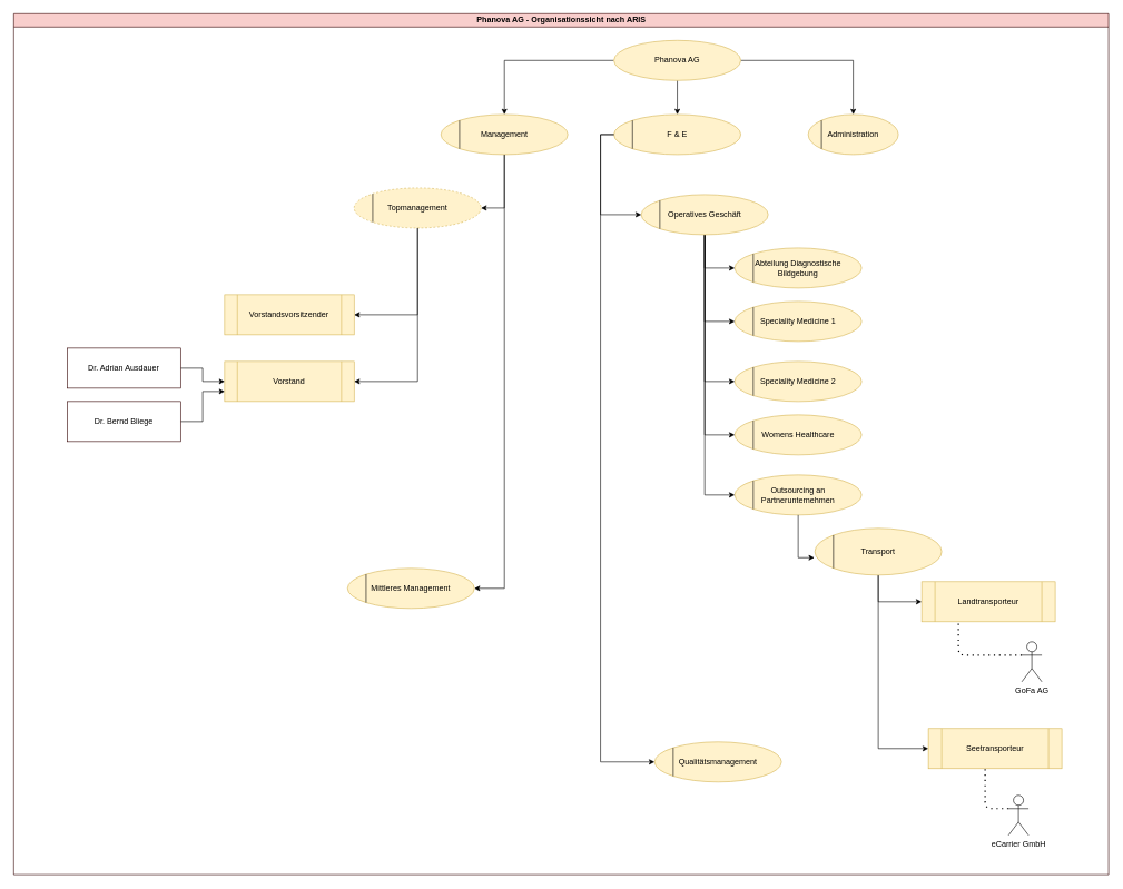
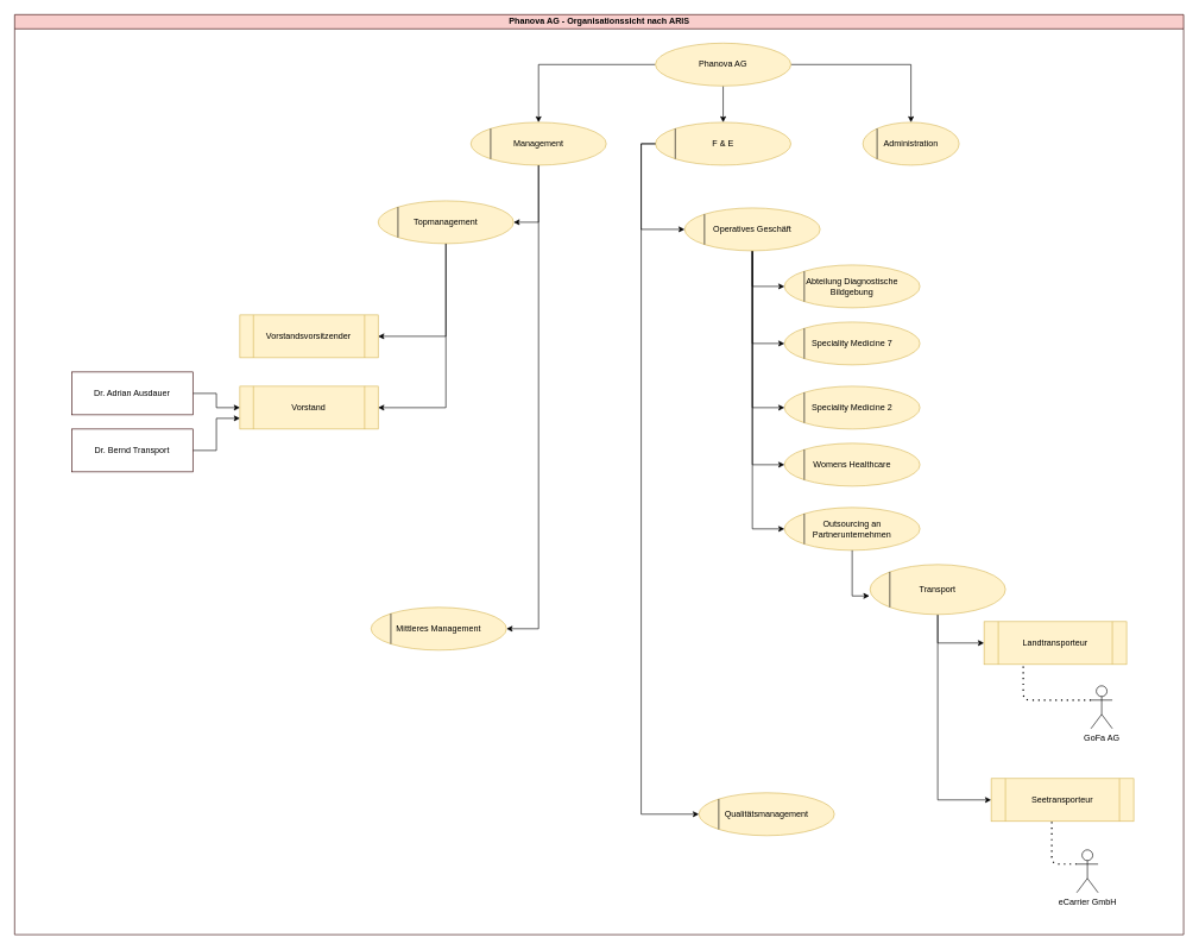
  <mxCell id="0" />
  <mxCell id="1" parent="0" />
  <mxCell id="2" value="Phanova AG - Organisationssicht nach ARIS" style="swimlane;html=1;startSize=20;horizontal=1;containerType=tree;glass=0;fillColor=#f8cecc;strokeColor=#330000;" vertex="1" parent="1"><mxGeometry x="20" y="20" width="1640" height="1290" as="geometry" /></mxCell>
  <mxCell id="3" style="edgeStyle=orthogonalEdgeStyle;rounded=0;orthogonalLoop=1;jettySize=auto;html=1;exitX=0;exitY=0.5;exitDx=0;exitDy=0;" edge="1" parent="2" source="6" target="10"><mxGeometry relative="1" as="geometry"><mxPoint x="899" y="71.1" as="sourcePoint" /></mxGeometry></mxCell>
  <mxCell id="4" style="edgeStyle=orthogonalEdgeStyle;rounded=0;orthogonalLoop=1;jettySize=auto;html=1;exitX=1;exitY=0.5;exitDx=0;exitDy=0;" edge="1" parent="2" source="6" target="12"><mxGeometry relative="1" as="geometry"><mxPoint x="1089.0" y="71.1" as="sourcePoint" /></mxGeometry></mxCell>
  <mxCell id="5" style="edgeStyle=orthogonalEdgeStyle;rounded=0;orthogonalLoop=1;jettySize=auto;html=1;entryX=0.5;entryY=0;entryDx=0;entryDy=0;" edge="1" parent="2" source="6" target="15"><mxGeometry relative="1" as="geometry" /></mxCell>
  <mxCell id="6" value="Phanova AG" style="ellipse;whiteSpace=wrap;html=1;fillColor=#fff2cc;strokeColor=#d6b656;" vertex="1" parent="2"><mxGeometry x="899" y="40" width="190" height="60" as="geometry" /></mxCell>
  <mxCell id="7" value="" style="endArrow=none;html=1;exitX=0;exitY=1;exitDx=0;exitDy=0;" edge="1" parent="2"><mxGeometry width="50" height="50" relative="1" as="geometry"><mxPoint x="926.474" y="92.202" as="sourcePoint" /><mxPoint x="927" y="92.1" as="targetPoint" /></mxGeometry></mxCell>
  <mxCell id="8" style="edgeStyle=orthogonalEdgeStyle;rounded=0;orthogonalLoop=1;jettySize=auto;html=1;entryX=1;entryY=0.5;entryDx=0;entryDy=0;" edge="1" parent="2" source="10" target="49"><mxGeometry relative="1" as="geometry" /></mxCell>
  <mxCell id="9" style="edgeStyle=orthogonalEdgeStyle;rounded=0;orthogonalLoop=1;jettySize=auto;html=1;entryX=1;entryY=0.5;entryDx=0;entryDy=0;exitX=0.5;exitY=1;exitDx=0;exitDy=0;" edge="1" parent="2" source="49" target="63"><mxGeometry relative="1" as="geometry"><mxPoint x="560" y="451.1" as="targetPoint" /><Array as="points"><mxPoint x="605" y="451.1" /></Array></mxGeometry></mxCell>
  <mxCell id="10" value="Management" style="ellipse;whiteSpace=wrap;html=1;fillColor=#fff2cc;strokeColor=#d6b656;" vertex="1" parent="2"><mxGeometry x="640" y="151.1" width="190" height="60" as="geometry" /></mxCell>
  <mxCell id="11" value="" style="endArrow=none;html=1;entryX=0;entryY=0;entryDx=0;entryDy=0;exitX=0;exitY=1;exitDx=0;exitDy=0;" edge="1" parent="2" source="10" target="10"><mxGeometry width="50" height="50" relative="1" as="geometry"><mxPoint x="631" y="-263.9" as="sourcePoint" /><mxPoint x="681" y="-313.9" as="targetPoint" /></mxGeometry></mxCell>
  <mxCell id="12" value="Administration" style="ellipse;whiteSpace=wrap;html=1;fillColor=#fff2cc;strokeColor=#d6b656;" vertex="1" parent="2"><mxGeometry x="1190" y="151.1" width="135" height="60" as="geometry" /></mxCell>
  <mxCell id="13" value="" style="endArrow=none;html=1;entryX=0;entryY=0;entryDx=0;entryDy=0;exitX=0;exitY=1;exitDx=0;exitDy=0;" edge="1" parent="2" source="12" target="12"><mxGeometry width="50" height="50" relative="1" as="geometry"><mxPoint x="990" y="-323.9" as="sourcePoint" /><mxPoint x="1040" y="-373.9" as="targetPoint" /></mxGeometry></mxCell>
  <mxCell id="14" value="" style="group" vertex="1" connectable="0" parent="2"><mxGeometry x="899" y="151.1" width="190" height="60" as="geometry" /></mxCell>
  <mxCell id="15" value="F &amp;amp; E" style="ellipse;whiteSpace=wrap;html=1;fillColor=#fff2cc;strokeColor=#d6b656;" vertex="1" parent="14"><mxGeometry width="190" height="60" as="geometry" /></mxCell>
  <mxCell id="16" value="" style="endArrow=none;html=1;entryX=0;entryY=0;entryDx=0;entryDy=0;exitX=0;exitY=1;exitDx=0;exitDy=0;" edge="1" parent="14" source="15" target="15"><mxGeometry width="50" height="50" relative="1" as="geometry"><mxPoint x="101" y="-465" as="sourcePoint" /><mxPoint x="151" y="-515" as="targetPoint" /></mxGeometry></mxCell>
  <mxCell id="17" style="edgeStyle=orthogonalEdgeStyle;rounded=0;orthogonalLoop=1;jettySize=auto;html=1;exitX=0;exitY=0.5;exitDx=0;exitDy=0;entryX=0;entryY=0.5;entryDx=0;entryDy=0;" edge="1" parent="2" source="15" target="52"><mxGeometry relative="1" as="geometry" /></mxCell>
  <mxCell id="18" style="edgeStyle=orthogonalEdgeStyle;rounded=0;orthogonalLoop=1;jettySize=auto;html=1;entryX=0;entryY=0.5;entryDx=0;entryDy=0;exitX=0;exitY=0.5;exitDx=0;exitDy=0;" edge="1" parent="2" source="15" target="43"><mxGeometry relative="1" as="geometry"><mxPoint x="880" y="421.1" as="targetPoint" /></mxGeometry></mxCell>
  <mxCell id="19" style="edgeStyle=orthogonalEdgeStyle;rounded=0;orthogonalLoop=1;jettySize=auto;html=1;entryX=0;entryY=0.5;entryDx=0;entryDy=0;exitX=0.5;exitY=1;exitDx=0;exitDy=0;" edge="1" parent="2" source="52" target="27"><mxGeometry relative="1" as="geometry" /></mxCell>
  <mxCell id="20" value="" style="group" vertex="1" connectable="0" parent="2"><mxGeometry x="1080" y="351.1" width="190" height="60" as="geometry" /></mxCell>
  <mxCell id="21" value="Abteilung Diagnostische Bildgebung" style="ellipse;whiteSpace=wrap;html=1;fillColor=#fff2cc;strokeColor=#d6b656;" vertex="1" parent="20"><mxGeometry width="190" height="60" as="geometry" /></mxCell>
  <mxCell id="22" value="" style="endArrow=none;html=1;entryX=0;entryY=0;entryDx=0;entryDy=0;exitX=0;exitY=1;exitDx=0;exitDy=0;" edge="1" parent="20" source="21" target="21"><mxGeometry width="50" height="50" relative="1" as="geometry"><mxPoint x="101" y="-465" as="sourcePoint" /><mxPoint x="151" y="-515" as="targetPoint" /></mxGeometry></mxCell>
  <mxCell id="23" value="" style="group" vertex="1" connectable="0" parent="2"><mxGeometry x="1080" y="431.1" width="190" height="60" as="geometry" /></mxCell>
- <mxCell id="24" value="Speciality Medicine 1" style="ellipse;whiteSpace=wrap;html=1;fillColor=#fff2cc;strokeColor=#d6b656;" vertex="1" parent="23"><mxGeometry width="190" height="60" as="geometry" /></mxCell>
+ <mxCell id="24" value="Speciality Medicine 7" style="ellipse;whiteSpace=wrap;html=1;fillColor=#fff2cc;strokeColor=#d6b656;" vertex="1" parent="23"><mxGeometry width="190" height="60" as="geometry" /></mxCell>
  <mxCell id="25" value="" style="endArrow=none;html=1;entryX=0;entryY=0;entryDx=0;entryDy=0;exitX=0;exitY=1;exitDx=0;exitDy=0;" edge="1" parent="23" source="24" target="24"><mxGeometry width="50" height="50" relative="1" as="geometry"><mxPoint x="101" y="-465" as="sourcePoint" /><mxPoint x="151" y="-515" as="targetPoint" /></mxGeometry></mxCell>
  <mxCell id="26" value="" style="group" vertex="1" connectable="0" parent="2"><mxGeometry x="1080" y="691.1" width="190" height="60" as="geometry" /></mxCell>
  <mxCell id="27" value="Outsourcing an Partnerunternehmen" style="ellipse;whiteSpace=wrap;html=1;fillColor=#fff2cc;strokeColor=#d6b656;" vertex="1" parent="26"><mxGeometry width="190" height="60" as="geometry" /></mxCell>
  <mxCell id="28" value="" style="endArrow=none;html=1;entryX=0;entryY=0;entryDx=0;entryDy=0;exitX=0;exitY=1;exitDx=0;exitDy=0;" edge="1" parent="26" source="27" target="27"><mxGeometry width="50" height="50" relative="1" as="geometry"><mxPoint x="101" y="-465" as="sourcePoint" /><mxPoint x="151" y="-515" as="targetPoint" /></mxGeometry></mxCell>
  <mxCell id="29" style="edgeStyle=orthogonalEdgeStyle;rounded=0;orthogonalLoop=1;jettySize=auto;html=1;entryX=0;entryY=0.5;entryDx=0;entryDy=0;" edge="1" parent="2" source="52" target="21"><mxGeometry relative="1" as="geometry" /></mxCell>
  <mxCell id="30" style="edgeStyle=orthogonalEdgeStyle;rounded=0;orthogonalLoop=1;jettySize=auto;html=1;entryX=0;entryY=0.5;entryDx=0;entryDy=0;" edge="1" parent="2" source="52" target="24"><mxGeometry relative="1" as="geometry" /></mxCell>
  <mxCell id="31" value="" style="group" vertex="1" connectable="0" parent="2"><mxGeometry x="1080" y="521.1" width="190" height="60" as="geometry" /></mxCell>
  <mxCell id="32" value="Speciality Medicine 2" style="ellipse;whiteSpace=wrap;html=1;fillColor=#fff2cc;strokeColor=#d6b656;" vertex="1" parent="31"><mxGeometry width="190" height="60" as="geometry" /></mxCell>
  <mxCell id="33" value="" style="endArrow=none;html=1;entryX=0;entryY=0;entryDx=0;entryDy=0;exitX=0;exitY=1;exitDx=0;exitDy=0;" edge="1" parent="31" source="32" target="32"><mxGeometry width="50" height="50" relative="1" as="geometry"><mxPoint x="101" y="-465" as="sourcePoint" /><mxPoint x="151" y="-515" as="targetPoint" /></mxGeometry></mxCell>
  <mxCell id="34" style="edgeStyle=orthogonalEdgeStyle;rounded=0;orthogonalLoop=1;jettySize=auto;html=1;entryX=0;entryY=0.5;entryDx=0;entryDy=0;" edge="1" parent="2" source="52" target="32"><mxGeometry relative="1" as="geometry" /></mxCell>
  <mxCell id="35" value="" style="group" vertex="1" connectable="0" parent="2"><mxGeometry x="1080" y="601.1" width="190" height="60" as="geometry" /></mxCell>
  <mxCell id="36" value="Womens Healthcare" style="ellipse;whiteSpace=wrap;html=1;fillColor=#fff2cc;strokeColor=#d6b656;" vertex="1" parent="35"><mxGeometry width="190" height="60" as="geometry" /></mxCell>
  <mxCell id="37" value="" style="endArrow=none;html=1;entryX=0;entryY=0;entryDx=0;entryDy=0;exitX=0;exitY=1;exitDx=0;exitDy=0;" edge="1" parent="35" source="36" target="36"><mxGeometry width="50" height="50" relative="1" as="geometry"><mxPoint x="101" y="-465" as="sourcePoint" /><mxPoint x="151" y="-515" as="targetPoint" /></mxGeometry></mxCell>
  <mxCell id="38" style="edgeStyle=orthogonalEdgeStyle;rounded=0;orthogonalLoop=1;jettySize=auto;html=1;entryX=0;entryY=0.5;entryDx=0;entryDy=0;" edge="1" parent="2" source="52" target="36"><mxGeometry relative="1" as="geometry" /></mxCell>
  <mxCell id="39" style="edgeStyle=orthogonalEdgeStyle;rounded=0;orthogonalLoop=1;jettySize=auto;html=1;exitX=0.5;exitY=1;exitDx=0;exitDy=0;entryX=-0.004;entryY=0.628;entryDx=0;entryDy=0;entryPerimeter=0;" edge="1" parent="2" source="27" target="46"><mxGeometry relative="1" as="geometry" /></mxCell>
  <mxCell id="40" style="edgeStyle=orthogonalEdgeStyle;rounded=0;orthogonalLoop=1;jettySize=auto;html=1;entryX=0;entryY=0.5;entryDx=0;entryDy=0;" edge="1" parent="2" source="46" target="58"><mxGeometry relative="1" as="geometry"><mxPoint x="1320.0" y="881.1" as="targetPoint" /></mxGeometry></mxCell>
  <mxCell id="41" style="edgeStyle=orthogonalEdgeStyle;rounded=0;orthogonalLoop=1;jettySize=auto;html=1;entryX=0;entryY=0.5;entryDx=0;entryDy=0;" edge="1" parent="2" source="46" target="59"><mxGeometry relative="1" as="geometry"><mxPoint x="1360.0" y="1091.1" as="targetPoint" /><Array as="points"><mxPoint x="1295" y="1101.1" /></Array></mxGeometry></mxCell>
  <mxCell id="42" value="" style="group" vertex="1" connectable="0" parent="2"><mxGeometry x="960" y="1091.1" width="190" height="60" as="geometry" /></mxCell>
  <mxCell id="43" value="Qualitätsmanagement" style="ellipse;whiteSpace=wrap;html=1;fillColor=#fff2cc;strokeColor=#d6b656;" vertex="1" parent="42"><mxGeometry width="190" height="60" as="geometry" /></mxCell>
  <mxCell id="44" value="" style="endArrow=none;html=1;entryX=0;entryY=0;entryDx=0;entryDy=0;exitX=0;exitY=1;exitDx=0;exitDy=0;" edge="1" parent="42" source="43" target="43"><mxGeometry width="50" height="50" relative="1" as="geometry"><mxPoint x="101" y="-465" as="sourcePoint" /><mxPoint x="151" y="-515" as="targetPoint" /></mxGeometry></mxCell>
  <mxCell id="45" value="" style="group" vertex="1" connectable="0" parent="2"><mxGeometry x="1200" y="771.1" width="190" height="70" as="geometry" /></mxCell>
  <mxCell id="46" value="Transport" style="ellipse;whiteSpace=wrap;html=1;fillColor=#fff2cc;strokeColor=#d6b656;" vertex="1" parent="45"><mxGeometry width="190" height="70" as="geometry" /></mxCell>
  <mxCell id="47" value="" style="endArrow=none;html=1;entryX=0;entryY=0;entryDx=0;entryDy=0;exitX=0;exitY=1;exitDx=0;exitDy=0;" edge="1" parent="45" source="46" target="46"><mxGeometry width="50" height="50" relative="1" as="geometry"><mxPoint x="101" y="-542.5" as="sourcePoint" /><mxPoint x="151" y="-600.833" as="targetPoint" /></mxGeometry></mxCell>
  <mxCell id="48" value="" style="group" vertex="1" connectable="0" parent="2"><mxGeometry x="510" y="261.1" width="190" height="60" as="geometry" /></mxCell>
- <mxCell id="49" value="Topmanagement" style="ellipse;whiteSpace=wrap;html=1;fillColor=#fff2cc;strokeColor=#d6b656;dashed=1;" vertex="1" parent="48"><mxGeometry width="190" height="60" as="geometry" /></mxCell>
+ <mxCell id="49" value="Topmanagement" style="ellipse;whiteSpace=wrap;html=1;fillColor=#fff2cc;strokeColor=#d6b656;" vertex="1" parent="48"><mxGeometry width="190" height="60" as="geometry" /></mxCell>
  <mxCell id="50" value="" style="endArrow=none;html=1;entryX=0;entryY=0;entryDx=0;entryDy=0;exitX=0;exitY=1;exitDx=0;exitDy=0;" edge="1" parent="48" source="49" target="49"><mxGeometry width="50" height="50" relative="1" as="geometry"><mxPoint x="101" y="-465" as="sourcePoint" /><mxPoint x="151" y="-515" as="targetPoint" /></mxGeometry></mxCell>
  <mxCell id="51" style="edgeStyle=orthogonalEdgeStyle;rounded=0;orthogonalLoop=1;jettySize=auto;html=1;entryX=1;entryY=0.5;entryDx=0;entryDy=0;" edge="1" parent="2" source="10" target="61"><mxGeometry relative="1" as="geometry"><mxPoint x="735" y="391.1" as="targetPoint" /></mxGeometry></mxCell>
  <mxCell id="52" value="Operatives Geschäft" style="ellipse;whiteSpace=wrap;html=1;fillColor=#fff2cc;strokeColor=#d6b656;" vertex="1" parent="2"><mxGeometry x="940" y="271.1" width="190" height="60" as="geometry" /></mxCell>
  <mxCell id="53" value="" style="endArrow=none;html=1;entryX=0;entryY=0;entryDx=0;entryDy=0;exitX=0;exitY=1;exitDx=0;exitDy=0;" edge="1" parent="2" source="52" target="52"><mxGeometry width="50" height="50" relative="1" as="geometry"><mxPoint x="1041" y="-153.9" as="sourcePoint" /><mxPoint x="1091" y="-203.9" as="targetPoint" /></mxGeometry></mxCell>
  <mxCell id="54" value="GoFa AG" style="shape=umlActor;verticalLabelPosition=bottom;verticalAlign=top;html=1;outlineConnect=0;" vertex="1" parent="2"><mxGeometry x="1510" y="941.1" width="30" height="60" as="geometry" /></mxCell>
  <mxCell id="55" value="" style="endArrow=none;dashed=1;html=1;dashPattern=1 3;strokeWidth=2;exitX=0;exitY=0.333;exitDx=0;exitDy=0;exitPerimeter=0;entryX=0.5;entryY=1;entryDx=0;entryDy=0;" edge="1" parent="2" source="54"><mxGeometry width="50" height="50" relative="1" as="geometry"><mxPoint x="1370" y="871.1" as="sourcePoint" /><mxPoint x="1415.0" y="911.1" as="targetPoint" /><Array as="points"><mxPoint x="1415" y="961.1" /></Array></mxGeometry></mxCell>
  <mxCell id="56" value="eCarrier GmbH" style="shape=umlActor;verticalLabelPosition=bottom;verticalAlign=top;html=1;outlineConnect=0;" vertex="1" parent="2"><mxGeometry x="1490" y="1171.1" width="30" height="60" as="geometry" /></mxCell>
  <mxCell id="57" value="" style="endArrow=none;dashed=1;html=1;dashPattern=1 3;strokeWidth=2;exitX=0;exitY=0.333;exitDx=0;exitDy=0;exitPerimeter=0;entryX=0.5;entryY=1;entryDx=0;entryDy=0;" edge="1" parent="2" source="56"><mxGeometry width="50" height="50" relative="1" as="geometry"><mxPoint x="1370" y="1031.1" as="sourcePoint" /><mxPoint x="1455.0" y="1121.1" as="targetPoint" /><Array as="points"><mxPoint x="1455" y="1191.1" /></Array></mxGeometry></mxCell>
  <mxCell id="58" value="Landtransporteur" style="shape=process;whiteSpace=wrap;html=1;backgroundOutline=1;fillColor=#fff2cc;strokeColor=#d6b656;" vertex="1" parent="2"><mxGeometry x="1360" y="851.1" width="200" height="60" as="geometry" /></mxCell>
  <mxCell id="59" value="Seetransporteur" style="shape=process;whiteSpace=wrap;html=1;backgroundOutline=1;fillColor=#fff2cc;strokeColor=#d6b656;" vertex="1" parent="2"><mxGeometry x="1370" y="1071.1" width="200" height="60" as="geometry" /></mxCell>
  <mxCell id="60" value="" style="group" vertex="1" connectable="0" parent="2"><mxGeometry x="500" y="831.1" width="190" height="60" as="geometry" /></mxCell>
  <mxCell id="61" value="Mittleres Management" style="ellipse;whiteSpace=wrap;html=1;fillColor=#fff2cc;strokeColor=#d6b656;" vertex="1" parent="60"><mxGeometry width="190" height="60" as="geometry" /></mxCell>
  <mxCell id="62" value="" style="endArrow=none;html=1;entryX=0;entryY=0;entryDx=0;entryDy=0;exitX=0;exitY=1;exitDx=0;exitDy=0;" edge="1" parent="60" source="61" target="61"><mxGeometry width="50" height="50" relative="1" as="geometry"><mxPoint x="101" y="-465" as="sourcePoint" /><mxPoint x="151" y="-515" as="targetPoint" /></mxGeometry></mxCell>
  <mxCell id="63" value="Vorstandsvorsitzender" style="shape=process;whiteSpace=wrap;html=1;backgroundOutline=1;strokeColor=#d6b656;fillColor=#fff2cc;" vertex="1" parent="2"><mxGeometry x="316" y="421.1" width="194" height="60" as="geometry" /></mxCell>
  <mxCell id="64" value="Vorstand" style="shape=process;whiteSpace=wrap;html=1;backgroundOutline=1;strokeColor=#d6b656;fillColor=#fff2cc;" vertex="1" parent="2"><mxGeometry x="316" y="521.1" width="194" height="60" as="geometry" /></mxCell>
  <mxCell id="65" style="edgeStyle=orthogonalEdgeStyle;rounded=0;orthogonalLoop=1;jettySize=auto;html=1;entryX=1;entryY=0.5;entryDx=0;entryDy=0;" edge="1" parent="2" source="49" target="64"><mxGeometry relative="1" as="geometry" /></mxCell>
  <mxCell id="66" style="edgeStyle=orthogonalEdgeStyle;rounded=0;orthogonalLoop=1;jettySize=auto;html=1;entryX=0;entryY=0.5;entryDx=0;entryDy=0;" edge="1" parent="1" source="67" target="64"><mxGeometry relative="1" as="geometry" /></mxCell>
  <mxCell id="67" value="Dr. Adrian Ausdauer" style="rounded=0;whiteSpace=wrap;html=1;strokeColor=#330000;" vertex="1" parent="1"><mxGeometry x="100" y="521.1" width="170" height="60" as="geometry" /></mxCell>
  <mxCell id="68" style="edgeStyle=orthogonalEdgeStyle;rounded=0;orthogonalLoop=1;jettySize=auto;html=1;entryX=0;entryY=0.75;entryDx=0;entryDy=0;" edge="1" parent="1" source="69" target="64"><mxGeometry relative="1" as="geometry" /></mxCell>
- <mxCell id="69" value="Dr. Bernd Bliege" style="rounded=0;whiteSpace=wrap;html=1;strokeColor=#330000;" vertex="1" parent="1"><mxGeometry x="100" y="601.1" width="170" height="60" as="geometry" /></mxCell>
+ <mxCell id="69" value="Dr. Bernd Transport" style="rounded=0;whiteSpace=wrap;html=1;strokeColor=#330000;" vertex="1" parent="1"><mxGeometry x="100" y="601.1" width="170" height="60" as="geometry" /></mxCell>
